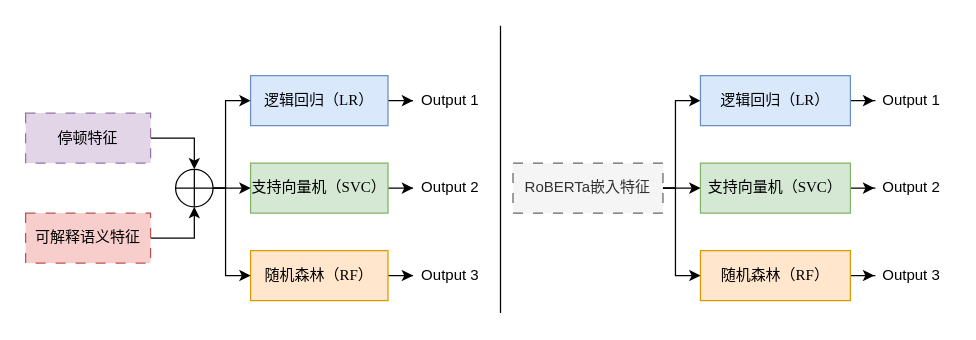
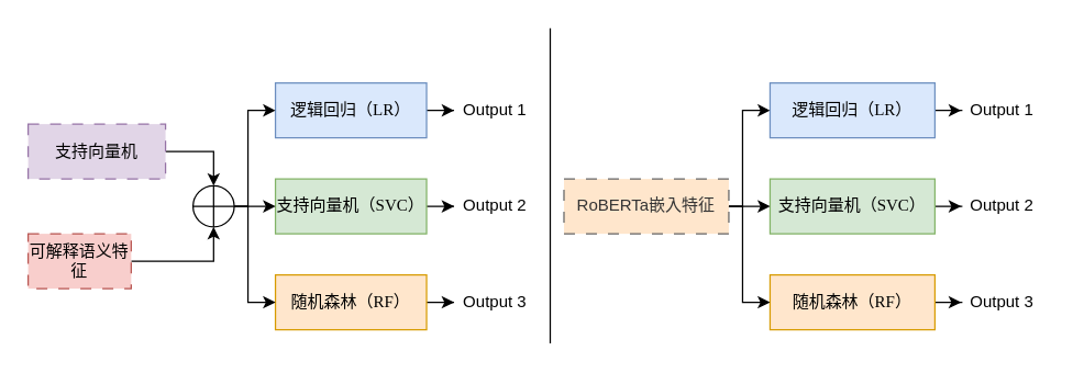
  <mxCell id="0" />
  <mxCell id="1" parent="0" />
  <mxCell id="2" value="" style="edgeStyle=orthogonalEdgeStyle;rounded=0;orthogonalLoop=1;jettySize=auto;html=1;" edge="1" parent="1" source="3" target="26"><mxGeometry relative="1" as="geometry" /></mxCell>
  <mxCell id="3" value="逻辑回归（LR）" style="rounded=0;whiteSpace=wrap;html=1;fontFamily=Times New Roman;fillColor=#dae8fc;strokeColor=#6c8ebf;" vertex="1" parent="1"><mxGeometry x="200" y="60" width="110" height="40" as="geometry" /></mxCell>
  <mxCell id="4" value="" style="edgeStyle=orthogonalEdgeStyle;rounded=0;orthogonalLoop=1;jettySize=auto;html=1;" edge="1" parent="1" source="5" target="27"><mxGeometry relative="1" as="geometry" /></mxCell>
  <mxCell id="5" value="支持向量机（SVC）" style="rounded=0;whiteSpace=wrap;html=1;fontFamily=Times New Roman;fillColor=#d5e8d4;strokeColor=#82b366;" vertex="1" parent="1"><mxGeometry x="200" y="130" width="110" height="40" as="geometry" /></mxCell>
  <mxCell id="6" value="" style="edgeStyle=orthogonalEdgeStyle;rounded=0;orthogonalLoop=1;jettySize=auto;html=1;" edge="1" parent="1" source="7" target="28"><mxGeometry relative="1" as="geometry" /></mxCell>
  <mxCell id="7" value="随机森林（RF）" style="rounded=0;whiteSpace=wrap;html=1;fontFamily=Times New Roman;fillColor=#ffe6cc;strokeColor=#d79b00;" vertex="1" parent="1"><mxGeometry x="200" y="200" width="110" height="40" as="geometry" /></mxCell>
  <mxCell id="8" style="edgeStyle=orthogonalEdgeStyle;rounded=0;orthogonalLoop=1;jettySize=auto;html=1;exitX=1;exitY=0.5;exitDx=0;exitDy=0;entryX=0.5;entryY=0;entryDx=0;entryDy=0;" edge="1" parent="1" source="9" target="15"><mxGeometry relative="1" as="geometry" /></mxCell>
- <mxCell id="9" value="停顿特征" style="rounded=0;whiteSpace=wrap;html=1;dashed=1;dashPattern=8 8;fillColor=#e1d5e7;strokeColor=#9673a6;" vertex="1" parent="1"><mxGeometry x="20" y="90" width="100" height="40" as="geometry" /></mxCell>
+ <mxCell id="9" value="支持向量机" style="rounded=0;whiteSpace=wrap;html=1;dashed=1;dashPattern=8 8;fillColor=#e1d5e7;strokeColor=#9673a6;" vertex="1" parent="1"><mxGeometry x="20" y="90" width="100" height="40" as="geometry" /></mxCell>
  <mxCell id="10" style="edgeStyle=orthogonalEdgeStyle;rounded=0;orthogonalLoop=1;jettySize=auto;html=1;exitX=1;exitY=0.5;exitDx=0;exitDy=0;entryX=0.5;entryY=1;entryDx=0;entryDy=0;" edge="1" parent="1" source="11" target="15"><mxGeometry relative="1" as="geometry" /></mxCell>
- <mxCell id="11" value="可解释语义特征" style="rounded=0;whiteSpace=wrap;html=1;dashed=1;dashPattern=8 8;fillColor=#f8cecc;strokeColor=#b85450;" vertex="1" parent="1"><mxGeometry x="20" y="170" width="100" height="40" as="geometry" /></mxCell>
+ <mxCell id="11" value="可解释语义特征" style="rounded=0;whiteSpace=wrap;html=1;dashed=1;dashPattern=8 8;fillColor=#f8cecc;strokeColor=#b85450;" vertex="1" parent="1"><mxGeometry x="20" y="170" width="75" height="40" as="geometry" /></mxCell>
  <mxCell id="12" style="edgeStyle=orthogonalEdgeStyle;rounded=0;orthogonalLoop=1;jettySize=auto;html=1;exitX=1;exitY=0.5;exitDx=0;exitDy=0;entryX=0;entryY=0.5;entryDx=0;entryDy=0;" edge="1" parent="1" source="15" target="3"><mxGeometry relative="1" as="geometry"><Array as="points"><mxPoint x="180" y="150" /><mxPoint x="180" y="80" /></Array></mxGeometry></mxCell>
  <mxCell id="13" style="edgeStyle=orthogonalEdgeStyle;rounded=0;orthogonalLoop=1;jettySize=auto;html=1;exitX=1;exitY=0.5;exitDx=0;exitDy=0;entryX=0;entryY=0.5;entryDx=0;entryDy=0;" edge="1" parent="1" source="15" target="5"><mxGeometry relative="1" as="geometry" /></mxCell>
  <mxCell id="14" style="edgeStyle=orthogonalEdgeStyle;rounded=0;orthogonalLoop=1;jettySize=auto;html=1;exitX=1;exitY=0.5;exitDx=0;exitDy=0;entryX=0;entryY=0.5;entryDx=0;entryDy=0;" edge="1" parent="1" source="15" target="7"><mxGeometry relative="1" as="geometry"><Array as="points"><mxPoint x="180" y="150" /><mxPoint x="180" y="220" /></Array></mxGeometry></mxCell>
  <mxCell id="15" value="" style="shape=orEllipse;perimeter=ellipsePerimeter;whiteSpace=wrap;html=1;backgroundOutline=1;" vertex="1" parent="1"><mxGeometry x="140" y="135" width="30" height="30" as="geometry" /></mxCell>
  <mxCell id="16" value="" style="edgeStyle=orthogonalEdgeStyle;rounded=0;orthogonalLoop=1;jettySize=auto;html=1;" edge="1" parent="1" source="17" target="29"><mxGeometry relative="1" as="geometry" /></mxCell>
  <mxCell id="17" value="逻辑回归（LR）" style="rounded=0;whiteSpace=wrap;html=1;fontFamily=Times New Roman;fillColor=#dae8fc;strokeColor=#6c8ebf;" vertex="1" parent="1"><mxGeometry x="560" y="60" width="120" height="40" as="geometry" /></mxCell>
  <mxCell id="18" value="" style="edgeStyle=orthogonalEdgeStyle;rounded=0;orthogonalLoop=1;jettySize=auto;html=1;" edge="1" parent="1" source="19" target="30"><mxGeometry relative="1" as="geometry" /></mxCell>
  <mxCell id="19" value="支持向量机（SVC）" style="rounded=0;whiteSpace=wrap;html=1;fontFamily=Times New Roman;fillColor=#d5e8d4;strokeColor=#82b366;" vertex="1" parent="1"><mxGeometry x="560" y="130" width="120" height="40" as="geometry" /></mxCell>
  <mxCell id="20" value="" style="edgeStyle=orthogonalEdgeStyle;rounded=0;orthogonalLoop=1;jettySize=auto;html=1;" edge="1" parent="1" source="21" target="31"><mxGeometry relative="1" as="geometry" /></mxCell>
  <mxCell id="21" value="随机森林（RF）" style="rounded=0;whiteSpace=wrap;html=1;fontFamily=Times New Roman;fillColor=#ffe6cc;strokeColor=#d79b00;" vertex="1" parent="1"><mxGeometry x="560" y="200" width="120" height="40" as="geometry" /></mxCell>
- <mxCell id="22" value="RoBERTa嵌入特征" style="rounded=0;whiteSpace=wrap;html=1;dashed=1;dashPattern=8 8;fillColor=#f5f5f5;strokeColor=#666666;fontColor=#333333;" vertex="1" parent="1"><mxGeometry x="410" y="130" width="120" height="40" as="geometry" /></mxCell>
+ <mxCell id="22" value="RoBERTa嵌入特征" style="rounded=0;whiteSpace=wrap;html=1;dashed=1;dashPattern=8 8;fillColor=#ffe6cc;strokeColor=#666666;fontColor=#333333;" vertex="1" parent="1"><mxGeometry x="410" y="130" width="120" height="40" as="geometry" /></mxCell>
  <mxCell id="23" style="edgeStyle=orthogonalEdgeStyle;rounded=0;orthogonalLoop=1;jettySize=auto;html=1;exitX=1;exitY=0.5;exitDx=0;exitDy=0;entryX=0;entryY=0.5;entryDx=0;entryDy=0;" edge="1" parent="1" target="17"><mxGeometry relative="1" as="geometry"><Array as="points"><mxPoint x="540" y="150" /><mxPoint x="540" y="80" /></Array><mxPoint x="530" y="150" as="sourcePoint" /></mxGeometry></mxCell>
  <mxCell id="24" style="edgeStyle=orthogonalEdgeStyle;rounded=0;orthogonalLoop=1;jettySize=auto;html=1;exitX=1;exitY=0.5;exitDx=0;exitDy=0;entryX=0;entryY=0.5;entryDx=0;entryDy=0;" edge="1" parent="1" target="19"><mxGeometry relative="1" as="geometry"><mxPoint x="530" y="150" as="sourcePoint" /></mxGeometry></mxCell>
  <mxCell id="25" style="edgeStyle=orthogonalEdgeStyle;rounded=0;orthogonalLoop=1;jettySize=auto;html=1;exitX=1;exitY=0.5;exitDx=0;exitDy=0;entryX=0;entryY=0.5;entryDx=0;entryDy=0;" edge="1" parent="1" source="22" target="21"><mxGeometry relative="1" as="geometry"><Array as="points"><mxPoint x="540" y="150" /><mxPoint x="540" y="220" /></Array><mxPoint x="530" y="150" as="sourcePoint" /></mxGeometry></mxCell>
  <mxCell id="26" value="Output 1" style="text;html=1;align=center;verticalAlign=middle;whiteSpace=wrap;rounded=0;" vertex="1" parent="1"><mxGeometry x="330" y="65" width="60" height="30" as="geometry" /></mxCell>
  <mxCell id="27" value="Output 2" style="text;html=1;align=center;verticalAlign=middle;whiteSpace=wrap;rounded=0;" vertex="1" parent="1"><mxGeometry x="330" y="135" width="60" height="30" as="geometry" /></mxCell>
  <mxCell id="28" value="Output 3" style="text;html=1;align=center;verticalAlign=middle;whiteSpace=wrap;rounded=0;" vertex="1" parent="1"><mxGeometry x="330" y="205" width="60" height="30" as="geometry" /></mxCell>
  <mxCell id="29" value="Output 1" style="text;html=1;align=center;verticalAlign=middle;whiteSpace=wrap;rounded=0;" vertex="1" parent="1"><mxGeometry x="699" y="65" width="60" height="30" as="geometry" /></mxCell>
  <mxCell id="30" value="Output 2" style="text;html=1;align=center;verticalAlign=middle;whiteSpace=wrap;rounded=0;" vertex="1" parent="1"><mxGeometry x="699" y="135" width="60" height="30" as="geometry" /></mxCell>
  <mxCell id="31" value="Output 3" style="text;html=1;align=center;verticalAlign=middle;whiteSpace=wrap;rounded=0;" vertex="1" parent="1"><mxGeometry x="699" y="205" width="60" height="30" as="geometry" /></mxCell>
  <mxCell id="32" value="" style="endArrow=none;html=1;rounded=0;" edge="1" parent="1"><mxGeometry width="50" height="50" relative="1" as="geometry"><mxPoint x="400" y="250" as="sourcePoint" /><mxPoint x="400" y="20" as="targetPoint" /></mxGeometry></mxCell>
